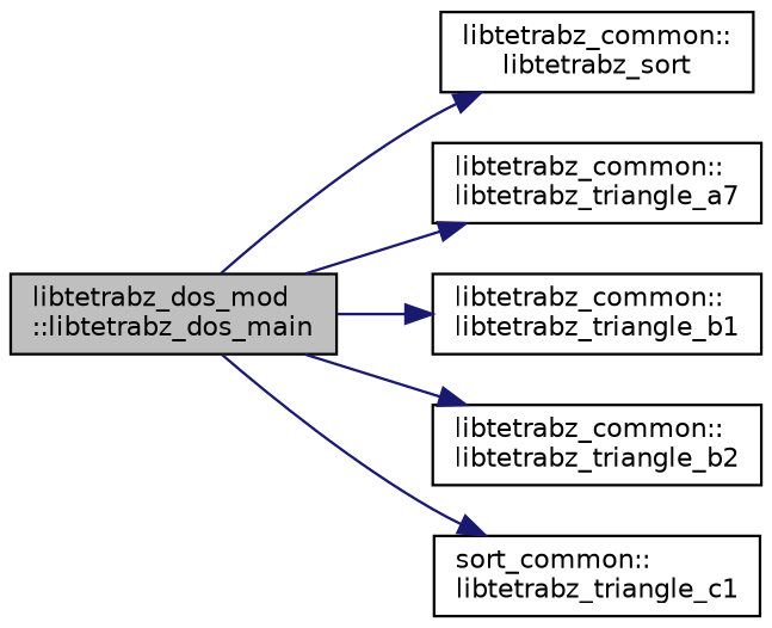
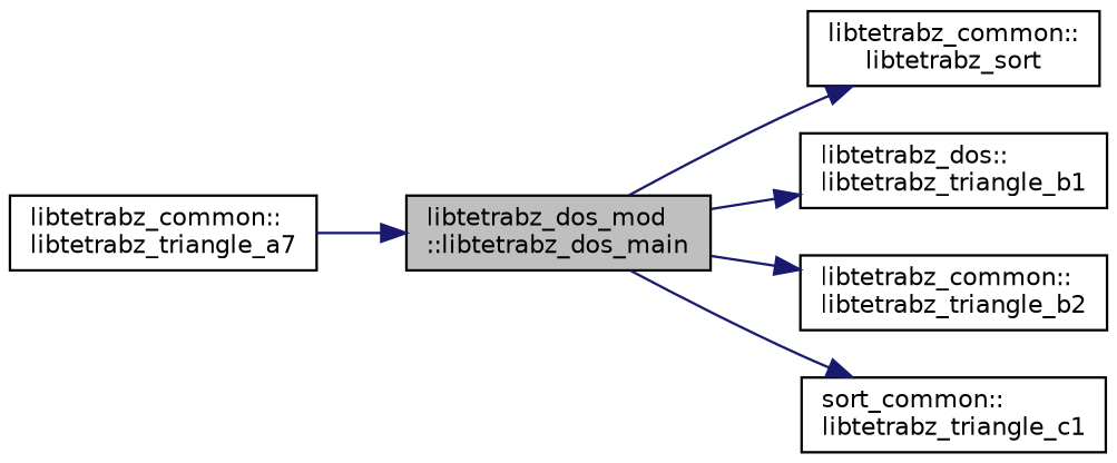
  digraph {
    rankdir=LR
    node [color=black fillcolor=white fontname=Helvetica fontsize=10 shape=record style=filled]
    edge [color=midnightblue fontname=Helvetica fontsize=10 labelfontname=Helvetica labelfontsize=10 style=solid]
    n1 [fillcolor=grey75 fontcolor=black height=0.2 label="libtetrabz_dos_mod\l::libtetrabz_dos_main" width=0.4]
    n2 [height=0.2 label="libtetrabz_common::\llibtetrabz_sort" width=0.4]
    n3 [height=0.2 label="libtetrabz_common::\llibtetrabz_triangle_a7" width=0.4]
-   n4 [height=0.2 label="libtetrabz_common::\llibtetrabz_triangle_b1" width=0.4]
+   n4 [height=0.2 label="libtetrabz_dos::\llibtetrabz_triangle_b1" width=0.4]
    n5 [height=0.2 label="libtetrabz_common::\llibtetrabz_triangle_b2" width=0.4]
    n6 [height=0.2 label="sort_common::\llibtetrabz_triangle_c1" width=0.4]
    n1 -> n2
-   n1 -> n3
+   n3 -> n1
    n1 -> n4
    n1 -> n5
    n1 -> n6
  }
